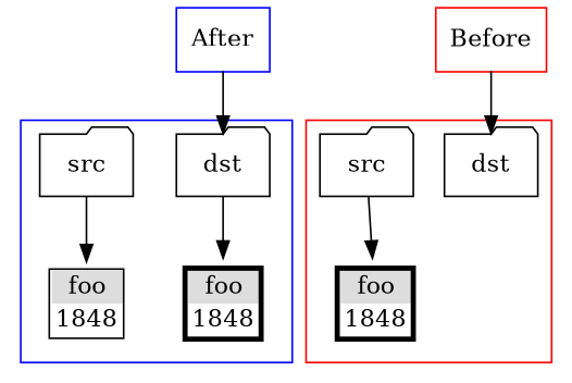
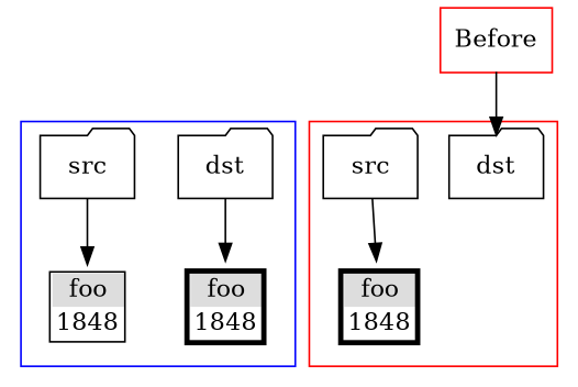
  digraph {
    compound=true
    node [shape=folder]
    n1 [label=dst]
    n2 [label=< <TABLE BORDER="3" CELLBORDER="0" CELLSPACING="0"> <TR><TD bgcolor="#DDDDDD">foo</TD></TR> <TR><TD PORT="f0">1848</TD></TR> </TABLE>> shape=none]
    n3 [label=src]
    n4 [label=< <TABLE BORDER="1" CELLBORDER="0" CELLSPACING="0"> <TR><TD bgcolor="#DDDDDD">foo</TD></TR> <TR><TD PORT="f0">1848</TD></TR> </TABLE>> shape=none]
    dst
    n6 [label=< <TABLE BORDER="3" CELLBORDER="0" CELLSPACING="0"> <TR><TD bgcolor="#DDDDDD">foo</TD></TR> <TR><TD PORT="f0">1848</TD></TR> </TABLE>> shape=none]
    src
    n8 [color=red label=Before shape=record]
-   n9 [color=blue label=After shape=record]
    subgraph cluster_1 {
      color=blue
      rank=same
      n1
      n2
      n3
      n4
    }
    subgraph cluster_2 {
      color=red
      dst
      n6
      src
    }
    n1 -> n2
    n3 -> n4
    src -> n6
    n8 -> dst
-   n9 -> n1
  }
